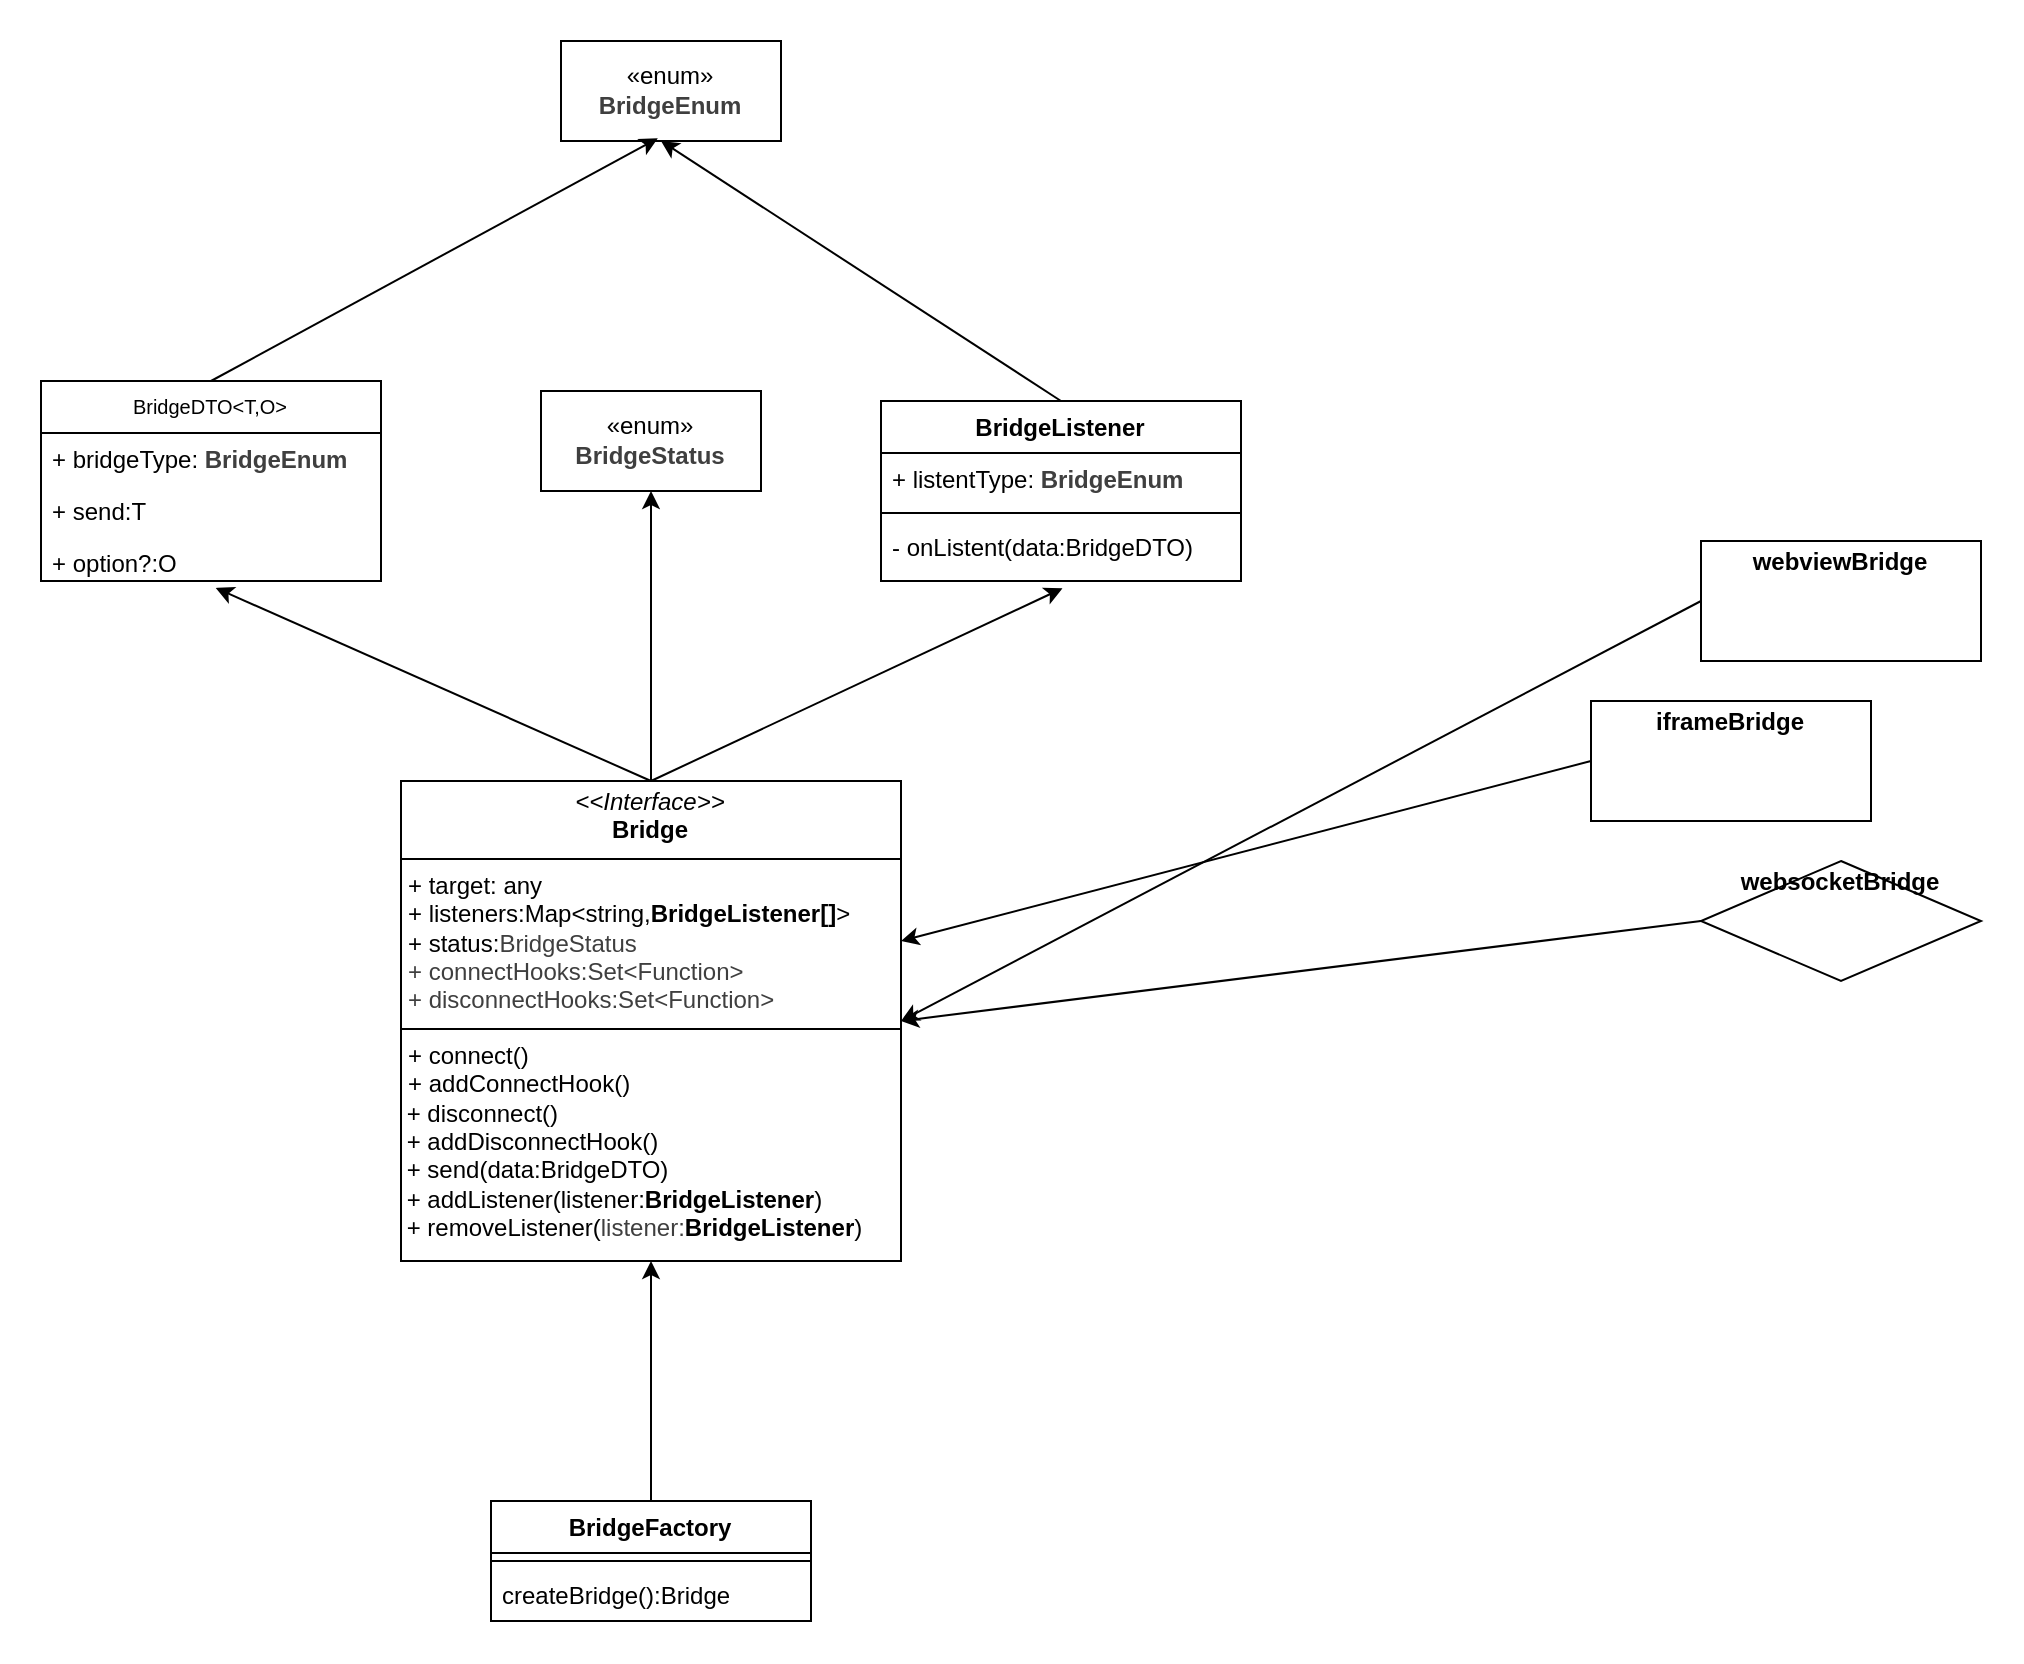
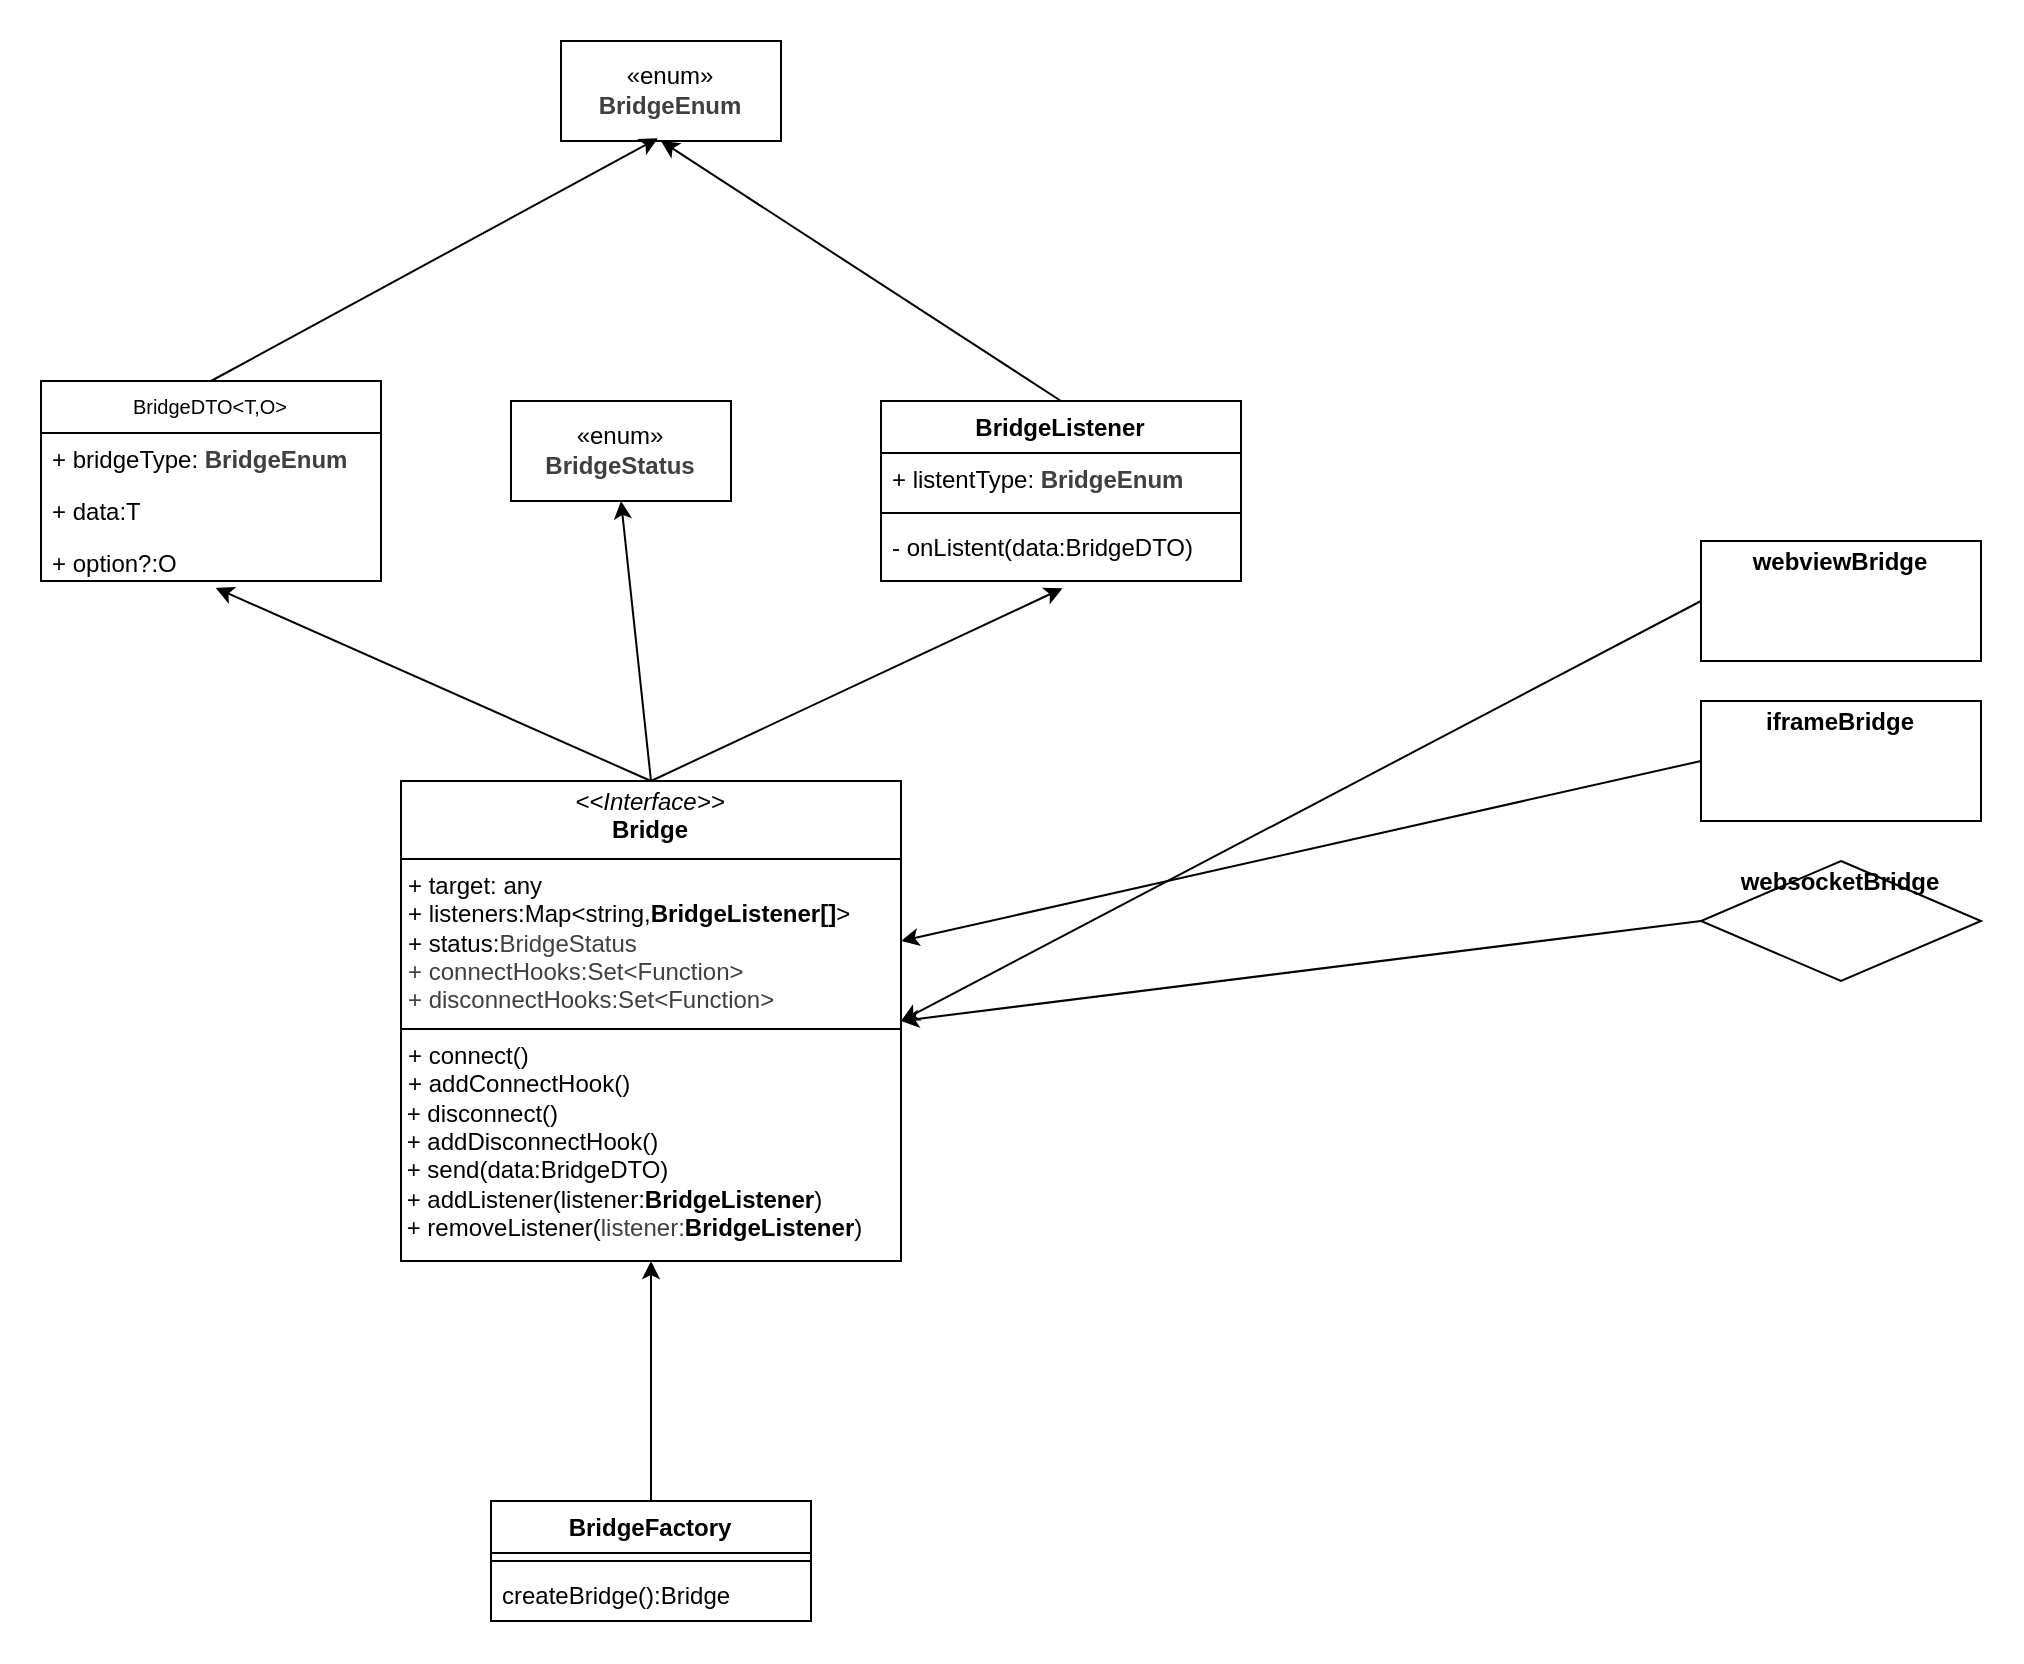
  <mxCell id="0" />
  <mxCell id="1" parent="0" />
  <mxCell id="2" value="&lt;font style=&quot;font-size: 10px;&quot;&gt;BridgeDTO&amp;lt;T,O&amp;gt;&lt;/font&gt;" style="swimlane;fontStyle=0;childLayout=stackLayout;horizontal=1;startSize=26;fillColor=none;horizontalStack=0;resizeParent=1;resizeParentMax=0;resizeLast=0;collapsible=1;marginBottom=0;whiteSpace=wrap;html=1;" vertex="1" parent="1"><mxGeometry x="20" y="190" width="170" height="100" as="geometry" /></mxCell>
  <mxCell id="3" value="+ bridgeType:&amp;nbsp;&lt;b style=&quot;text-align: center; color: rgb(63, 63, 63);&quot;&gt;BridgeEnum&lt;/b&gt;" style="text;strokeColor=none;fillColor=none;align=left;verticalAlign=top;spacingLeft=4;spacingRight=4;overflow=hidden;rotatable=0;points=[[0,0.5],[1,0.5]];portConstraint=eastwest;whiteSpace=wrap;html=1;" vertex="1" parent="2"><mxGeometry y="26" width="170" height="26" as="geometry" /></mxCell>
- <mxCell id="4" value="+ send:T" style="text;strokeColor=none;fillColor=none;align=left;verticalAlign=top;spacingLeft=4;spacingRight=4;overflow=hidden;rotatable=0;points=[[0,0.5],[1,0.5]];portConstraint=eastwest;whiteSpace=wrap;html=1;" vertex="1" parent="2"><mxGeometry y="52" width="170" height="26" as="geometry" /></mxCell>
+ <mxCell id="4" value="+ data:T" style="text;strokeColor=none;fillColor=none;align=left;verticalAlign=top;spacingLeft=4;spacingRight=4;overflow=hidden;rotatable=0;points=[[0,0.5],[1,0.5]];portConstraint=eastwest;whiteSpace=wrap;html=1;" vertex="1" parent="2"><mxGeometry y="52" width="170" height="26" as="geometry" /></mxCell>
  <mxCell id="5" value="+ option?:O" style="text;strokeColor=none;fillColor=none;align=left;verticalAlign=top;spacingLeft=4;spacingRight=4;overflow=hidden;rotatable=0;points=[[0,0.5],[1,0.5]];portConstraint=eastwest;whiteSpace=wrap;html=1;" vertex="1" parent="2"><mxGeometry y="78" width="170" height="22" as="geometry" /></mxCell>
  <mxCell id="6" style="edgeStyle=none;html=1;exitX=0.5;exitY=0;exitDx=0;exitDy=0;" edge="1" parent="1" source="7"><mxGeometry relative="1" as="geometry"><mxPoint x="330" y="70" as="targetPoint" /></mxGeometry></mxCell>
  <mxCell id="7" value="BridgeListener" style="swimlane;fontStyle=1;align=center;verticalAlign=top;childLayout=stackLayout;horizontal=1;startSize=26;horizontalStack=0;resizeParent=1;resizeParentMax=0;resizeLast=0;collapsible=1;marginBottom=0;whiteSpace=wrap;html=1;" vertex="1" parent="1"><mxGeometry x="440" y="200" width="180" height="90" as="geometry" /></mxCell>
  <mxCell id="8" value="+ listentType:&amp;nbsp;&lt;b style=&quot;text-align: center; color: rgb(63, 63, 63);&quot;&gt;BridgeEnum&lt;/b&gt;" style="text;strokeColor=none;fillColor=none;align=left;verticalAlign=top;spacingLeft=4;spacingRight=4;overflow=hidden;rotatable=0;points=[[0,0.5],[1,0.5]];portConstraint=eastwest;whiteSpace=wrap;html=1;" vertex="1" parent="7"><mxGeometry y="26" width="180" height="26" as="geometry" /></mxCell>
  <mxCell id="9" value="" style="line;strokeWidth=1;fillColor=none;align=left;verticalAlign=middle;spacingTop=-1;spacingLeft=3;spacingRight=3;rotatable=0;labelPosition=right;points=[];portConstraint=eastwest;strokeColor=inherit;" vertex="1" parent="7"><mxGeometry y="52" width="180" height="8" as="geometry" /></mxCell>
  <mxCell id="10" value="- onListent(data:BridgeDTO)" style="text;strokeColor=none;fillColor=none;align=left;verticalAlign=top;spacingLeft=4;spacingRight=4;overflow=hidden;rotatable=0;points=[[0,0.5],[1,0.5]];portConstraint=eastwest;whiteSpace=wrap;html=1;" vertex="1" parent="7"><mxGeometry y="60" width="180" height="30" as="geometry" /></mxCell>
  <mxCell id="11" style="edgeStyle=none;html=1;exitX=0.5;exitY=0;exitDx=0;exitDy=0;entryX=0.5;entryY=1;entryDx=0;entryDy=0;" edge="1" parent="1" source="12" target="27"><mxGeometry relative="1" as="geometry" /></mxCell>
  <mxCell id="12" value="&lt;p style=&quot;margin:0px;margin-top:4px;text-align:center;&quot;&gt;&lt;i&gt;&amp;lt;&amp;lt;Interface&amp;gt;&amp;gt;&lt;/i&gt;&lt;br&gt;&lt;b&gt;Bridge&lt;/b&gt;&lt;/p&gt;&lt;hr size=&quot;1&quot; style=&quot;border-style:solid;&quot;&gt;&lt;p style=&quot;margin:0px;margin-left:4px;&quot;&gt;+ target: any&lt;/p&gt;&lt;p style=&quot;margin:0px;margin-left:4px;&quot;&gt;+ listeners:Map&amp;lt;string,&lt;span style=&quot;color: rgb(0, 0, 0); font-weight: 700; text-align: center;&quot;&gt;BridgeListener[]&lt;/span&gt;&amp;gt;&lt;/p&gt;&lt;p style=&quot;margin:0px;margin-left:4px;&quot;&gt;+ status:&lt;span style=&quot;color: rgb(63, 63, 63); background-color: transparent;&quot;&gt;BridgeStatus&lt;/span&gt;&lt;/p&gt;&lt;p style=&quot;margin:0px;margin-left:4px;&quot;&gt;&lt;span style=&quot;color: rgb(63, 63, 63); background-color: transparent;&quot;&gt;+ connectHooks:Set&amp;lt;Function&amp;gt;&lt;/span&gt;&lt;/p&gt;&lt;p style=&quot;margin:0px;margin-left:4px;&quot;&gt;&lt;span style=&quot;color: rgb(63, 63, 63); background-color: transparent;&quot;&gt;+ disconnectHooks:Set&amp;lt;Function&amp;gt;&lt;/span&gt;&lt;/p&gt;&lt;hr size=&quot;1&quot; style=&quot;border-style:solid;&quot;&gt;&lt;p style=&quot;margin:0px;margin-left:4px;&quot;&gt;&lt;span style=&quot;color: rgb(0, 0, 0);&quot;&gt;+ connect()&lt;/span&gt;&lt;/p&gt;&lt;p style=&quot;margin:0px;margin-left:4px;&quot;&gt;&lt;font color=&quot;#000000&quot;&gt;+ addConnectHook()&lt;/font&gt;&lt;/p&gt;&lt;div&gt;&amp;nbsp;+ disconnect()&lt;/div&gt;&lt;div&gt;&amp;nbsp;+ addDisconnectHook()&lt;/div&gt;&lt;div&gt;&amp;nbsp;+ send(data:BridgeDTO)&lt;/div&gt;&lt;div&gt;&amp;nbsp;+ addListener(listener:&lt;span style=&quot;color: rgb(0, 0, 0); font-weight: 700; text-align: center; background-color: transparent;&quot;&gt;BridgeListener&lt;/span&gt;&lt;span style=&quot;background-color: transparent;&quot;&gt;)&lt;/span&gt;&lt;/div&gt;&lt;div&gt;&amp;nbsp;+ removeListener(&lt;span style=&quot;background-color: transparent; color: rgb(63, 63, 63);&quot;&gt;listener:&lt;/span&gt;&lt;span style=&quot;background-color: transparent; font-weight: 700; text-align: center; color: rgb(0, 0, 0);&quot;&gt;BridgeListener&lt;/span&gt;&lt;span style=&quot;background-color: transparent;&quot;&gt;)&lt;/span&gt;&lt;/div&gt;" style="verticalAlign=top;align=left;overflow=fill;html=1;whiteSpace=wrap;" vertex="1" parent="1"><mxGeometry x="200" y="390" width="250" height="240" as="geometry" /></mxCell>
  <mxCell id="13" value="«enum»&lt;br&gt;&lt;b style=&quot;color: rgb(63, 63, 63);&quot;&gt;BridgeEnum&lt;/b&gt;" style="html=1;whiteSpace=wrap;" vertex="1" parent="1"><mxGeometry x="280" y="20" width="110" height="50" as="geometry" /></mxCell>
  <mxCell id="14" style="edgeStyle=none;html=1;exitX=0.5;exitY=0;exitDx=0;exitDy=0;entryX=0.5;entryY=1;entryDx=0;entryDy=0;" edge="1" parent="1" source="15" target="12"><mxGeometry relative="1" as="geometry" /></mxCell>
  <mxCell id="15" value="BridgeFactory" style="swimlane;fontStyle=1;align=center;verticalAlign=top;childLayout=stackLayout;horizontal=1;startSize=26;horizontalStack=0;resizeParent=1;resizeParentMax=0;resizeLast=0;collapsible=1;marginBottom=0;whiteSpace=wrap;html=1;" vertex="1" parent="1"><mxGeometry x="245" y="750" width="160" height="60" as="geometry" /></mxCell>
  <mxCell id="16" value="" style="line;strokeWidth=1;fillColor=none;align=left;verticalAlign=middle;spacingTop=-1;spacingLeft=3;spacingRight=3;rotatable=0;labelPosition=right;points=[];portConstraint=eastwest;strokeColor=inherit;" vertex="1" parent="15"><mxGeometry y="26" width="160" height="8" as="geometry" /></mxCell>
  <mxCell id="17" value="createBridge():Bridge" style="text;strokeColor=none;fillColor=none;align=left;verticalAlign=top;spacingLeft=4;spacingRight=4;overflow=hidden;rotatable=0;points=[[0,0.5],[1,0.5]];portConstraint=eastwest;whiteSpace=wrap;html=1;" vertex="1" parent="15"><mxGeometry y="34" width="160" height="26" as="geometry" /></mxCell>
  <mxCell id="18" value="" style="edgeStyle=none;orthogonalLoop=1;jettySize=auto;html=1;entryX=0.514;entryY=1.158;entryDx=0;entryDy=0;entryPerimeter=0;exitX=0.5;exitY=0;exitDx=0;exitDy=0;" edge="1" parent="1" source="12" target="5"><mxGeometry width="100" relative="1" as="geometry"><mxPoint x="335" y="314" as="sourcePoint" /><mxPoint x="450" y="310" as="targetPoint" /><Array as="points" /></mxGeometry></mxCell>
  <mxCell id="19" value="" style="edgeStyle=none;orthogonalLoop=1;jettySize=auto;html=1;exitX=0.5;exitY=0;exitDx=0;exitDy=0;entryX=0.44;entryY=0.973;entryDx=0;entryDy=0;entryPerimeter=0;" edge="1" parent="1" source="2" target="13"><mxGeometry width="100" relative="1" as="geometry"><mxPoint x="100" y="160" as="sourcePoint" /><mxPoint x="200" y="160" as="targetPoint" /><Array as="points" /></mxGeometry></mxCell>
  <mxCell id="20" style="edgeStyle=none;html=1;exitX=0.5;exitY=0;exitDx=0;exitDy=0;entryX=0.504;entryY=1.122;entryDx=0;entryDy=0;entryPerimeter=0;" edge="1" parent="1" source="12" target="10"><mxGeometry relative="1" as="geometry" /></mxCell>
  <mxCell id="21" style="edgeStyle=none;html=1;exitX=0;exitY=0.5;exitDx=0;exitDy=0;" edge="1" parent="1" source="22"><mxGeometry relative="1" as="geometry"><mxPoint x="450" y="470" as="targetPoint" /></mxGeometry></mxCell>
- <mxCell id="22" value="&lt;p style=&quot;margin:0px;margin-top:4px;text-align:center;&quot;&gt;&lt;b&gt;iframeBridge&lt;/b&gt;&lt;/p&gt;" style="verticalAlign=top;align=left;overflow=fill;html=1;whiteSpace=wrap;" vertex="1" parent="1"><mxGeometry x="795" y="350" width="140" height="60" as="geometry" /></mxCell>
+ <mxCell id="22" value="&lt;p style=&quot;margin:0px;margin-top:4px;text-align:center;&quot;&gt;&lt;b&gt;iframeBridge&lt;/b&gt;&lt;/p&gt;" style="verticalAlign=top;align=left;overflow=fill;html=1;whiteSpace=wrap;" vertex="1" parent="1"><mxGeometry x="850" y="350" width="140" height="60" as="geometry" /></mxCell>
  <mxCell id="23" style="edgeStyle=none;html=1;exitX=0;exitY=0.5;exitDx=0;exitDy=0;entryX=1;entryY=0.5;entryDx=0;entryDy=0;" edge="1" parent="1" source="24" target="12"><mxGeometry relative="1" as="geometry" /></mxCell>
  <mxCell id="24" value="&lt;p style=&quot;margin:0px;margin-top:4px;text-align:center;&quot;&gt;&lt;b&gt;webviewBridge&lt;/b&gt;&lt;/p&gt;" style="verticalAlign=top;align=left;overflow=fill;html=1;whiteSpace=wrap;" vertex="1" parent="1"><mxGeometry x="850" y="270" width="140" height="60" as="geometry" /></mxCell>
  <mxCell id="25" style="edgeStyle=none;html=1;exitX=0;exitY=0.5;exitDx=0;exitDy=0;entryX=1;entryY=0.5;entryDx=0;entryDy=0;" edge="1" parent="1" source="26" target="12"><mxGeometry relative="1" as="geometry" /></mxCell>
  <mxCell id="26" value="&lt;p style=&quot;margin:0px;margin-top:4px;text-align:center;&quot;&gt;&lt;b&gt;websocketBridge&lt;/b&gt;&lt;/p&gt;" style="rhombus;verticalAlign=top;align=left;overflow=fill;html=1;whiteSpace=wrap;" vertex="1" parent="1"><mxGeometry x="850" y="430" width="140" height="60" as="geometry" /></mxCell>
- <mxCell id="27" value="«enum»&lt;br&gt;&lt;b style=&quot;color: rgb(63, 63, 63);&quot;&gt;BridgeStatus&lt;/b&gt;" style="html=1;whiteSpace=wrap;" vertex="1" parent="1"><mxGeometry x="270" y="195" width="110" height="50" as="geometry" /></mxCell>
+ <mxCell id="27" value="«enum»&lt;br&gt;&lt;b style=&quot;color: rgb(63, 63, 63);&quot;&gt;BridgeStatus&lt;/b&gt;" style="html=1;whiteSpace=wrap;" vertex="1" parent="1"><mxGeometry x="255" y="200" width="110" height="50" as="geometry" /></mxCell>
